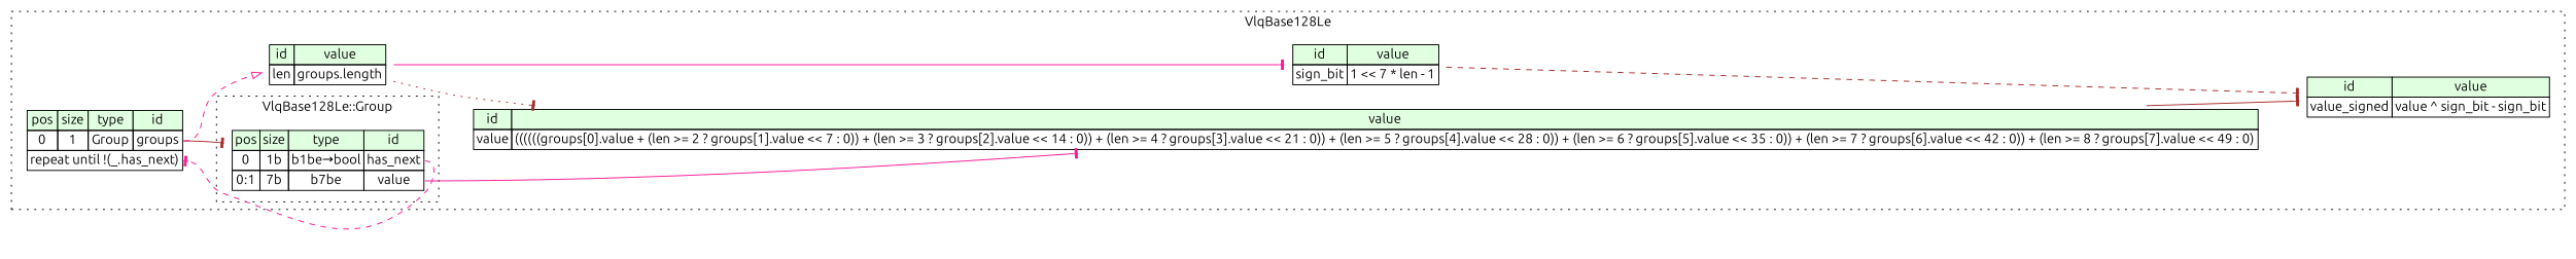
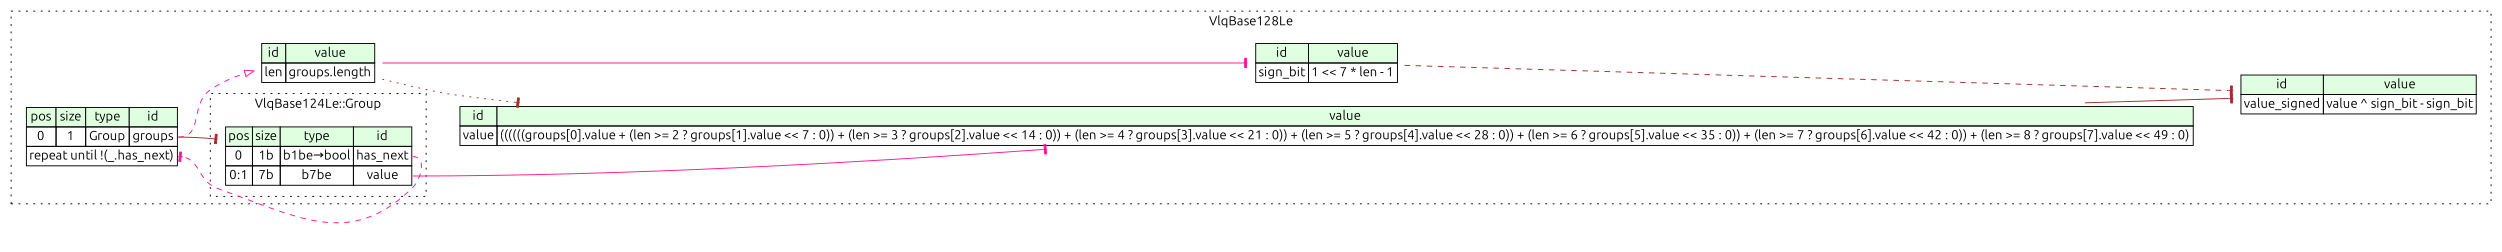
  digraph {
    rankdir=LR
    fontname=Ubuntu
    node [shape=plaintext fontname=Ubuntu]
    edge [color=deeppink tailport=value_type style=solid arrowhead=tee fontname=Ubuntu]
    n1 [label=<<TABLE BORDER="0" CELLBORDER="1" CELLSPACING="0"> 				<TR><TD BGCOLOR="#E0FFE0">pos</TD><TD BGCOLOR="#E0FFE0">size</TD><TD BGCOLOR="#E0FFE0">type</TD><TD BGCOLOR="#E0FFE0">id</TD></TR> 				<TR><TD PORT="has_next_pos">0</TD><TD PORT="has_next_size">1b</TD><TD>b1be→bool</TD><TD PORT="has_next_type">has_next</TD></TR> 				<TR><TD PORT="value_pos">0:1</TD><TD PORT="value_size">7b</TD><TD>b7be</TD><TD PORT="value_type">value</TD></TR> 			</TABLE>>]
    n2 [label=<<TABLE BORDER="0" CELLBORDER="1" CELLSPACING="0"> 			<TR><TD BGCOLOR="#E0FFE0">pos</TD><TD BGCOLOR="#E0FFE0">size</TD><TD BGCOLOR="#E0FFE0">type</TD><TD BGCOLOR="#E0FFE0">id</TD></TR> 			<TR><TD PORT="groups_pos">0</TD><TD PORT="groups_size">1</TD><TD>Group</TD><TD PORT="groups_type">groups</TD></TR> 			<TR><TD COLSPAN="4" PORT="groups__repeat">repeat until !(_.has_next)</TD></TR> 		</TABLE>>]
    n3 [label=<<TABLE BORDER="0" CELLBORDER="1" CELLSPACING="0"> 			<TR><TD BGCOLOR="#E0FFE0">id</TD><TD BGCOLOR="#E0FFE0">value</TD></TR> 			<TR><TD>len</TD><TD>groups.length</TD></TR> 		</TABLE>>]
    n4 [label=<<TABLE BORDER="0" CELLBORDER="1" CELLSPACING="0"> 			<TR><TD BGCOLOR="#E0FFE0">id</TD><TD BGCOLOR="#E0FFE0">value</TD></TR> 			<TR><TD>sign_bit</TD><TD>1 &lt;&lt; 7 * len - 1</TD></TR> 		</TABLE>>]
    n5 [label=<<TABLE BORDER="0" CELLBORDER="1" CELLSPACING="0"> 			<TR><TD BGCOLOR="#E0FFE0">id</TD><TD BGCOLOR="#E0FFE0">value</TD></TR> 			<TR><TD>value</TD><TD>((((((groups[0].value + (len &gt;= 2 ? groups[1].value &lt;&lt; 7 : 0)) + (len &gt;= 3 ? groups[2].value &lt;&lt; 14 : 0)) + (len &gt;= 4 ? groups[3].value &lt;&lt; 21 : 0)) + (len &gt;= 5 ? groups[4].value &lt;&lt; 28 : 0)) + (len &gt;= 6 ? groups[5].value &lt;&lt; 35 : 0)) + (len &gt;= 7 ? groups[6].value &lt;&lt; 42 : 0)) + (len &gt;= 8 ? groups[7].value &lt;&lt; 49 : 0)</TD></TR> 		</TABLE>>]
    n6 [label=<<TABLE BORDER="0" CELLBORDER="1" CELLSPACING="0"> 			<TR><TD BGCOLOR="#E0FFE0">id</TD><TD BGCOLOR="#E0FFE0">value</TD></TR> 			<TR><TD>value_signed</TD><TD>value ^ sign_bit - sign_bit</TD></TR> 		</TABLE>>]
    subgraph cluster_1 {
      label=VlqBase128Le
      style=dotted
      n2
      n3
      n4
      n5
      n6
      subgraph cluster_2 {
-       label="VlqBase128Le::Group"
+       label="VlqBase124Le::Group"
        style=dotted
        n1
      }
    }
    n1 -> n2 [headport=groups__repeat tailport=has_next_type style=dashed]
    n1 -> n5
    n2 -> n1 [tailport=groups_type color=brown]
    n2 -> n3 [tailport=groups_type style=dashed arrowhead=onormal]
    n3 -> n4 [tailport=len_type]
    n3 -> n5 [color=brown tailport=len_type style=dotted]
    n4 -> n6 [color=brown tailport=sign_bit_type style=dashed]
    n5 -> n6 [color=brown]
  }
